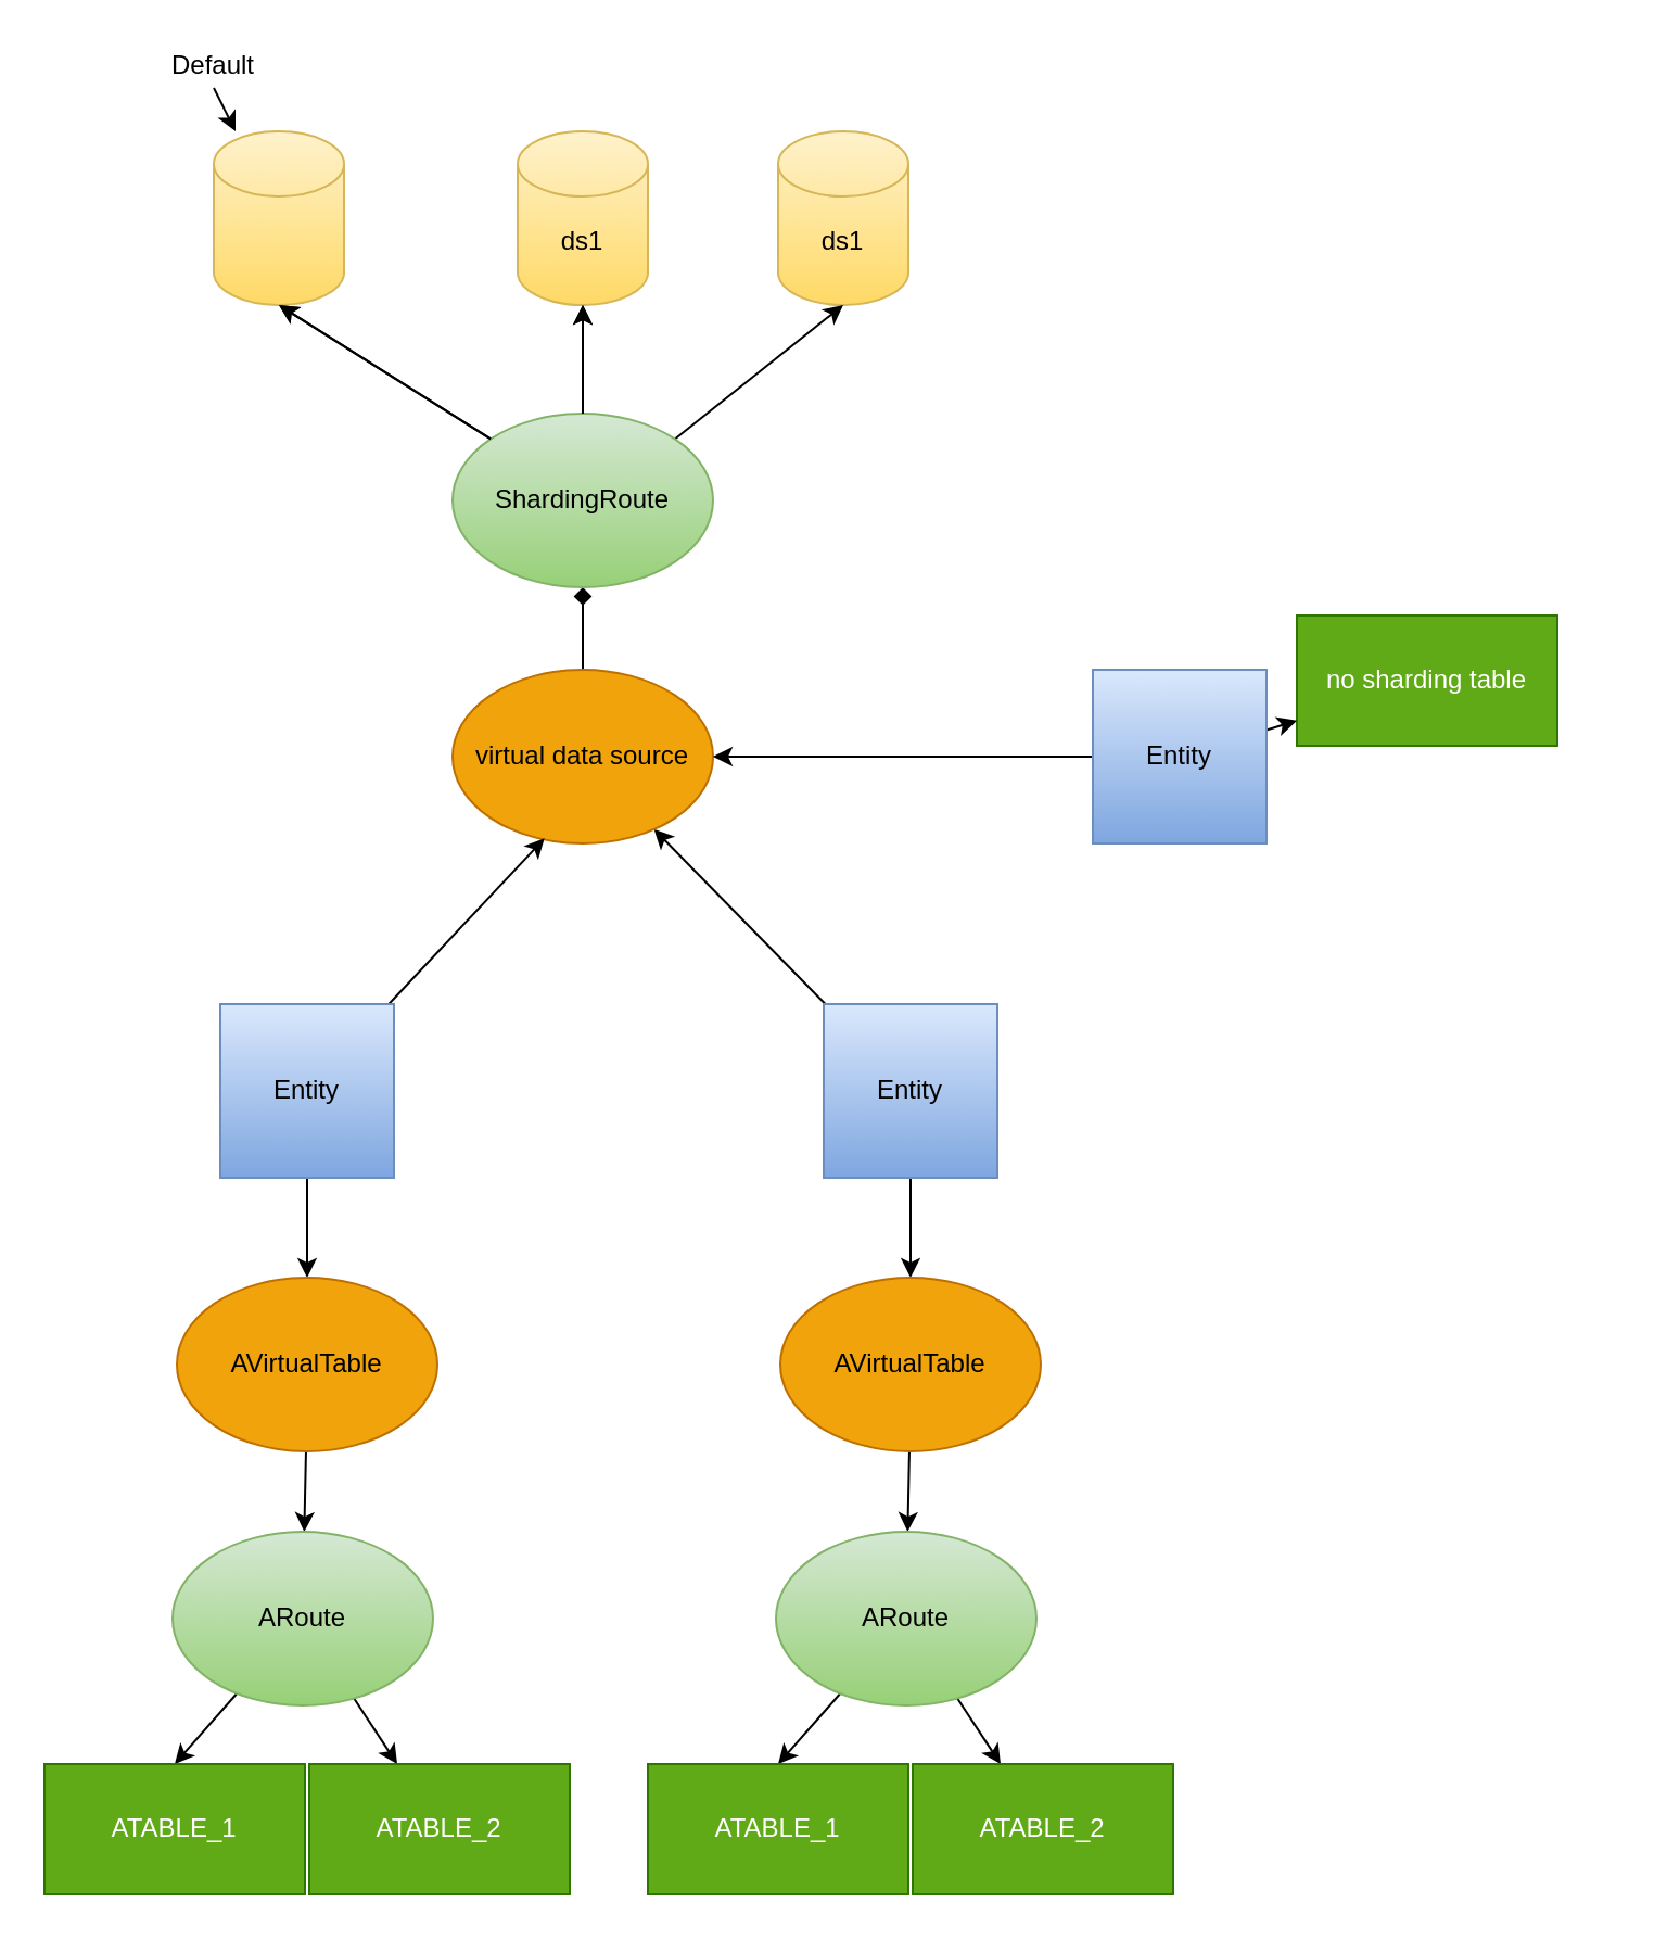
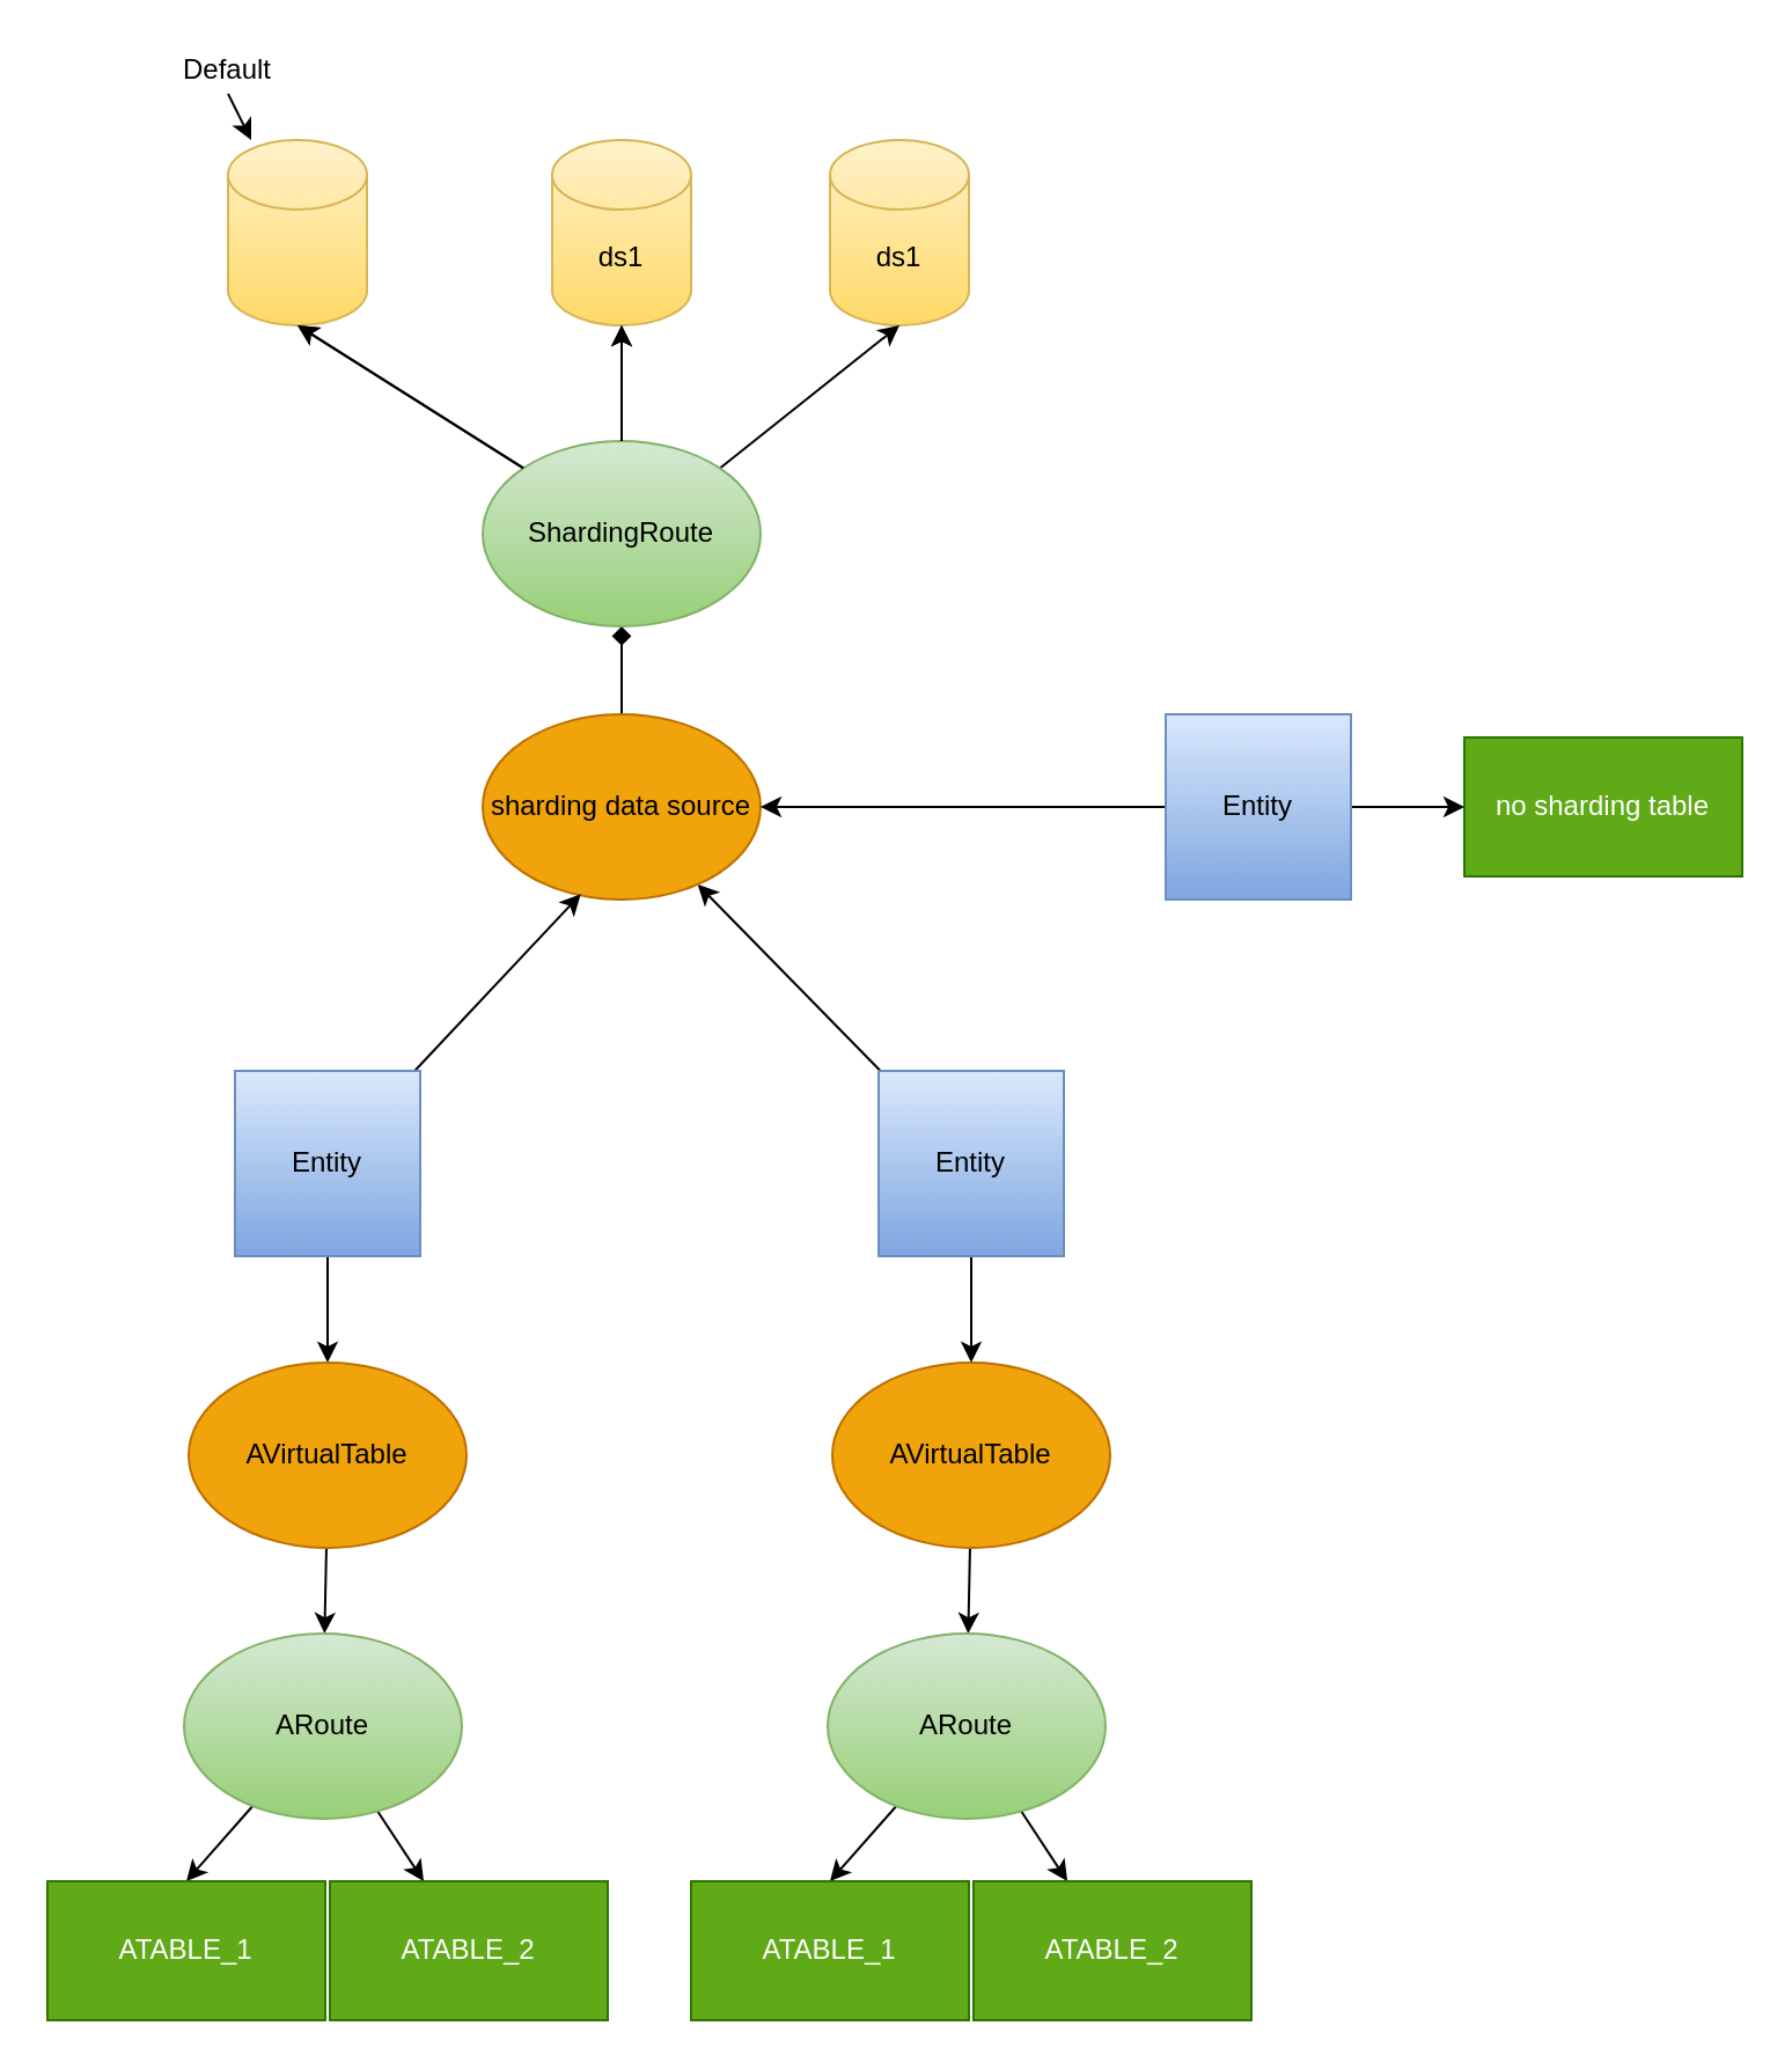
  <mxCell id="0" />
  <mxCell id="1" parent="0" />
  <mxCell id="2" style="edgeStyle=none;html=1;strokeColor=#000000;" parent="1" source="4" target="9" edge="1"><mxGeometry relative="1" as="geometry" /></mxCell>
  <mxCell id="3" style="edgeStyle=none;html=1;entryX=0.5;entryY=0;entryDx=0;entryDy=0;strokeColor=#000000;" parent="1" source="4" target="15" edge="1"><mxGeometry relative="1" as="geometry" /></mxCell>
  <mxCell id="4" value="&lt;font color=&quot;#000000&quot;&gt;Entity&lt;/font&gt;" style="whiteSpace=wrap;html=1;aspect=fixed;gradientColor=#7ea6e0;fillColor=#dae8fc;strokeColor=#6c8ebf;" parent="1" vertex="1"><mxGeometry x="379" y="462" width="80" height="80" as="geometry" /></mxCell>
  <mxCell id="5" value="" style="shape=cylinder3;whiteSpace=wrap;html=1;boundedLbl=1;backgroundOutline=1;size=15;gradientColor=#ffd966;fillColor=#fff2cc;strokeColor=#d6b656;" parent="1" vertex="1"><mxGeometry x="98" y="60" width="60" height="80" as="geometry" /></mxCell>
  <mxCell id="6" value="" style="shape=cylinder3;whiteSpace=wrap;html=1;boundedLbl=1;backgroundOutline=1;size=15;gradientColor=#ffd966;fillColor=#fff2cc;strokeColor=#d6b656;" parent="1" vertex="1"><mxGeometry x="238" y="60" width="60" height="80" as="geometry" /></mxCell>
  <mxCell id="7" value="" style="shape=cylinder3;whiteSpace=wrap;html=1;boundedLbl=1;backgroundOutline=1;size=15;gradientColor=#ffd966;fillColor=#fff2cc;strokeColor=#d6b656;" parent="1" vertex="1"><mxGeometry x="358" y="60" width="60" height="80" as="geometry" /></mxCell>
  <mxCell id="8" style="edgeStyle=none;html=1;strokeColor=#000000;endArrow=diamond;" edge="1" parent="1" source="9" target="13"><mxGeometry relative="1" as="geometry" /></mxCell>
- <mxCell id="9" value="virtual data source" style="ellipse;whiteSpace=wrap;html=1;fillColor=#f0a30a;strokeColor=#BD7000;fontColor=#000000;" parent="1" vertex="1"><mxGeometry x="208" y="308" width="120" height="80" as="geometry" /></mxCell>
+ <mxCell id="9" value="sharding data source" style="ellipse;whiteSpace=wrap;html=1;fillColor=#f0a30a;strokeColor=#BD7000;fontColor=#000000;" parent="1" vertex="1"><mxGeometry x="208" y="308" width="120" height="80" as="geometry" /></mxCell>
  <mxCell id="10" style="edgeStyle=none;html=1;exitX=0.5;exitY=0;exitDx=0;exitDy=0;entryX=0.5;entryY=1;entryDx=0;entryDy=0;entryPerimeter=0;" parent="1" source="13" target="6" edge="1"><mxGeometry relative="1" as="geometry" /></mxCell>
  <mxCell id="11" style="edgeStyle=none;html=1;exitX=1;exitY=0;exitDx=0;exitDy=0;entryX=0.5;entryY=1;entryDx=0;entryDy=0;entryPerimeter=0;strokeColor=#000000;" parent="1" source="13" target="7" edge="1"><mxGeometry relative="1" as="geometry" /></mxCell>
  <mxCell id="12" style="edgeStyle=none;html=1;exitX=0;exitY=0;exitDx=0;exitDy=0;entryX=0.5;entryY=1;entryDx=0;entryDy=0;entryPerimeter=0;" parent="1" source="13" target="5" edge="1"><mxGeometry relative="1" as="geometry" /></mxCell>
  <mxCell id="13" value="&lt;font color=&quot;#000000&quot;&gt;ShardingRoute&lt;/font&gt;" style="ellipse;whiteSpace=wrap;html=1;gradientColor=#97d077;fillColor=#d5e8d4;strokeColor=#82b366;" parent="1" vertex="1"><mxGeometry x="208" y="190" width="120" height="80" as="geometry" /></mxCell>
  <mxCell id="14" style="edgeStyle=none;html=1;strokeColor=#000000;" parent="1" source="15" target="18" edge="1"><mxGeometry relative="1" as="geometry" /></mxCell>
  <mxCell id="15" value="AVirtualTable" style="ellipse;whiteSpace=wrap;html=1;fillColor=#f0a30a;strokeColor=#BD7000;fontColor=#000000;" parent="1" vertex="1"><mxGeometry x="359" y="588" width="120" height="80" as="geometry" /></mxCell>
  <mxCell id="16" style="edgeStyle=none;html=1;entryX=0.5;entryY=0;entryDx=0;entryDy=0;strokeColor=#000000;" parent="1" source="18" target="20" edge="1"><mxGeometry relative="1" as="geometry" /></mxCell>
  <mxCell id="17" style="edgeStyle=none;html=1;strokeColor=#000000;" parent="1" source="18" target="21" edge="1"><mxGeometry relative="1" as="geometry" /></mxCell>
  <mxCell id="18" value="&lt;font color=&quot;#000000&quot;&gt;ARoute&lt;/font&gt;" style="ellipse;whiteSpace=wrap;html=1;gradientColor=#97d077;fillColor=#d5e8d4;strokeColor=#82b366;" parent="1" vertex="1"><mxGeometry x="357" y="705" width="120" height="80" as="geometry" /></mxCell>
- <mxCell id="19" value="no sharding table" style="rounded=0;whiteSpace=wrap;html=1;fillColor=#60a917;strokeColor=#2D7600;fontColor=#ffffff;" parent="1" vertex="1"><mxGeometry x="597" y="283" width="120" height="60" as="geometry" /></mxCell>
+ <mxCell id="19" value="no sharding table" style="rounded=0;whiteSpace=wrap;html=1;fillColor=#60a917;strokeColor=#2D7600;fontColor=#ffffff;" parent="1" vertex="1"><mxGeometry x="632" y="318" width="120" height="60" as="geometry" /></mxCell>
  <mxCell id="20" value="ATABLE_1" style="rounded=0;whiteSpace=wrap;html=1;fillColor=#60a917;strokeColor=#2D7600;fontColor=#ffffff;" parent="1" vertex="1"><mxGeometry x="298" y="812" width="120" height="60" as="geometry" /></mxCell>
  <mxCell id="21" value="ATABLE_2" style="rounded=0;whiteSpace=wrap;html=1;fillColor=#60a917;strokeColor=#2D7600;fontColor=#ffffff;" parent="1" vertex="1"><mxGeometry x="420" y="812" width="120" height="60" as="geometry" /></mxCell>
  <mxCell id="22" style="edgeStyle=none;html=1;exitX=0.5;exitY=1;exitDx=0;exitDy=0;" parent="1" source="23" target="5" edge="1"><mxGeometry relative="1" as="geometry" /></mxCell>
  <mxCell id="23" value="&lt;font color=&quot;#000000&quot;&gt;Default&lt;/font&gt;" style="text;html=1;strokeColor=none;fillColor=none;align=center;verticalAlign=middle;whiteSpace=wrap;rounded=0;" parent="1" vertex="1"><mxGeometry x="78" y="20" width="40" height="20" as="geometry" /></mxCell>
  <mxCell id="24" style="edgeStyle=none;html=1;exitX=0.5;exitY=0;exitDx=0;exitDy=0;entryX=0.5;entryY=1;entryDx=0;entryDy=0;entryPerimeter=0;strokeColor=#000000;" parent="1" edge="1"><mxGeometry relative="1" as="geometry"><mxPoint x="268" y="190" as="sourcePoint" /><mxPoint x="268" y="140" as="targetPoint" /></mxGeometry></mxCell>
  <mxCell id="25" style="edgeStyle=none;html=1;exitX=0;exitY=0;exitDx=0;exitDy=0;entryX=0.5;entryY=1;entryDx=0;entryDy=0;entryPerimeter=0;strokeColor=#000000;" parent="1" edge="1"><mxGeometry relative="1" as="geometry"><mxPoint x="225.574" y="201.716" as="sourcePoint" /><mxPoint x="128" y="140" as="targetPoint" /></mxGeometry></mxCell>
  <mxCell id="26" value="&lt;font color=&quot;#000000&quot;&gt;ds1&lt;/font&gt;" style="text;html=1;strokeColor=none;fillColor=none;align=center;verticalAlign=middle;whiteSpace=wrap;rounded=0;" parent="1" vertex="1"><mxGeometry x="248" y="101" width="40" height="20" as="geometry" /></mxCell>
  <mxCell id="27" value="&lt;font color=&quot;#000000&quot;&gt;ds1&lt;/font&gt;" style="text;html=1;strokeColor=none;fillColor=none;align=center;verticalAlign=middle;whiteSpace=wrap;rounded=0;" parent="1" vertex="1"><mxGeometry x="368" y="101" width="40" height="20" as="geometry" /></mxCell>
  <mxCell id="28" style="edgeStyle=none;html=1;entryX=0.5;entryY=0;entryDx=0;entryDy=0;strokeColor=#000000;" edge="1" parent="1" source="30" target="32"><mxGeometry relative="1" as="geometry" /></mxCell>
  <mxCell id="29" style="edgeStyle=none;html=1;entryX=0.353;entryY=0.971;entryDx=0;entryDy=0;entryPerimeter=0;strokeColor=#000000;" edge="1" parent="1" source="30" target="9"><mxGeometry relative="1" as="geometry" /></mxCell>
  <mxCell id="30" value="&lt;font color=&quot;#000000&quot;&gt;Entity&lt;/font&gt;" style="whiteSpace=wrap;html=1;aspect=fixed;gradientColor=#7ea6e0;fillColor=#dae8fc;strokeColor=#6c8ebf;" vertex="1" parent="1"><mxGeometry x="101" y="462" width="80" height="80" as="geometry" /></mxCell>
  <mxCell id="31" style="edgeStyle=none;html=1;strokeColor=#000000;" edge="1" parent="1" source="32" target="35"><mxGeometry relative="1" as="geometry" /></mxCell>
  <mxCell id="32" value="AVirtualTable" style="ellipse;whiteSpace=wrap;html=1;fillColor=#f0a30a;strokeColor=#BD7000;fontColor=#000000;" vertex="1" parent="1"><mxGeometry x="81" y="588" width="120" height="80" as="geometry" /></mxCell>
  <mxCell id="33" style="edgeStyle=none;html=1;entryX=0.5;entryY=0;entryDx=0;entryDy=0;strokeColor=#000000;" edge="1" parent="1" source="35" target="36"><mxGeometry relative="1" as="geometry" /></mxCell>
  <mxCell id="34" style="edgeStyle=none;html=1;strokeColor=#000000;" edge="1" parent="1" source="35" target="37"><mxGeometry relative="1" as="geometry" /></mxCell>
  <mxCell id="35" value="&lt;font color=&quot;#000000&quot;&gt;ARoute&lt;/font&gt;" style="ellipse;whiteSpace=wrap;html=1;gradientColor=#97d077;fillColor=#d5e8d4;strokeColor=#82b366;" vertex="1" parent="1"><mxGeometry x="79" y="705" width="120" height="80" as="geometry" /></mxCell>
  <mxCell id="36" value="ATABLE_1" style="rounded=0;whiteSpace=wrap;html=1;fillColor=#60a917;strokeColor=#2D7600;fontColor=#ffffff;" vertex="1" parent="1"><mxGeometry x="20" y="812" width="120" height="60" as="geometry" /></mxCell>
  <mxCell id="37" value="ATABLE_2" style="rounded=0;whiteSpace=wrap;html=1;fillColor=#60a917;strokeColor=#2D7600;fontColor=#ffffff;" vertex="1" parent="1"><mxGeometry x="142" y="812" width="120" height="60" as="geometry" /></mxCell>
  <mxCell id="38" style="edgeStyle=none;html=1;strokeColor=#000000;" edge="1" parent="1" source="40" target="19"><mxGeometry relative="1" as="geometry" /></mxCell>
  <mxCell id="39" style="edgeStyle=none;html=1;strokeColor=#000000;" edge="1" parent="1" source="40" target="9"><mxGeometry relative="1" as="geometry" /></mxCell>
  <mxCell id="40" value="&lt;font color=&quot;#000000&quot;&gt;Entity&lt;/font&gt;" style="whiteSpace=wrap;html=1;aspect=fixed;gradientColor=#7ea6e0;fillColor=#dae8fc;strokeColor=#6c8ebf;" vertex="1" parent="1"><mxGeometry x="503" y="308" width="80" height="80" as="geometry" /></mxCell>
